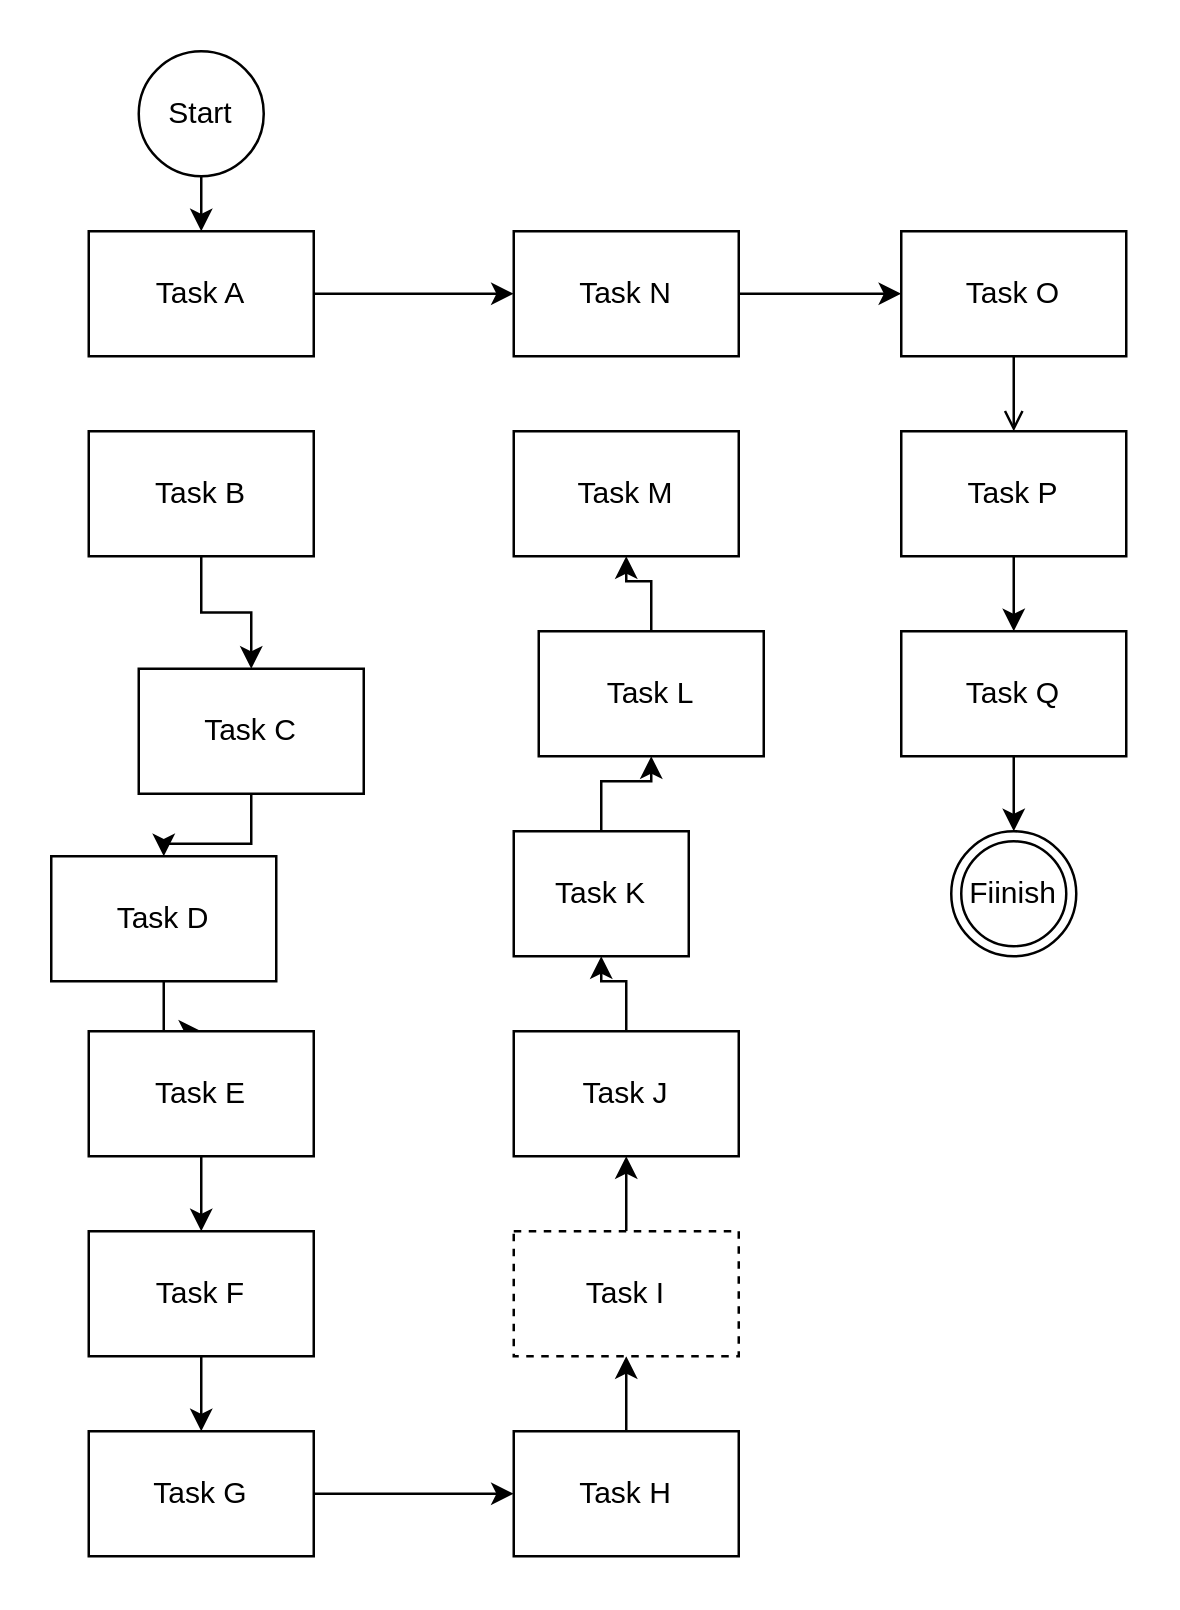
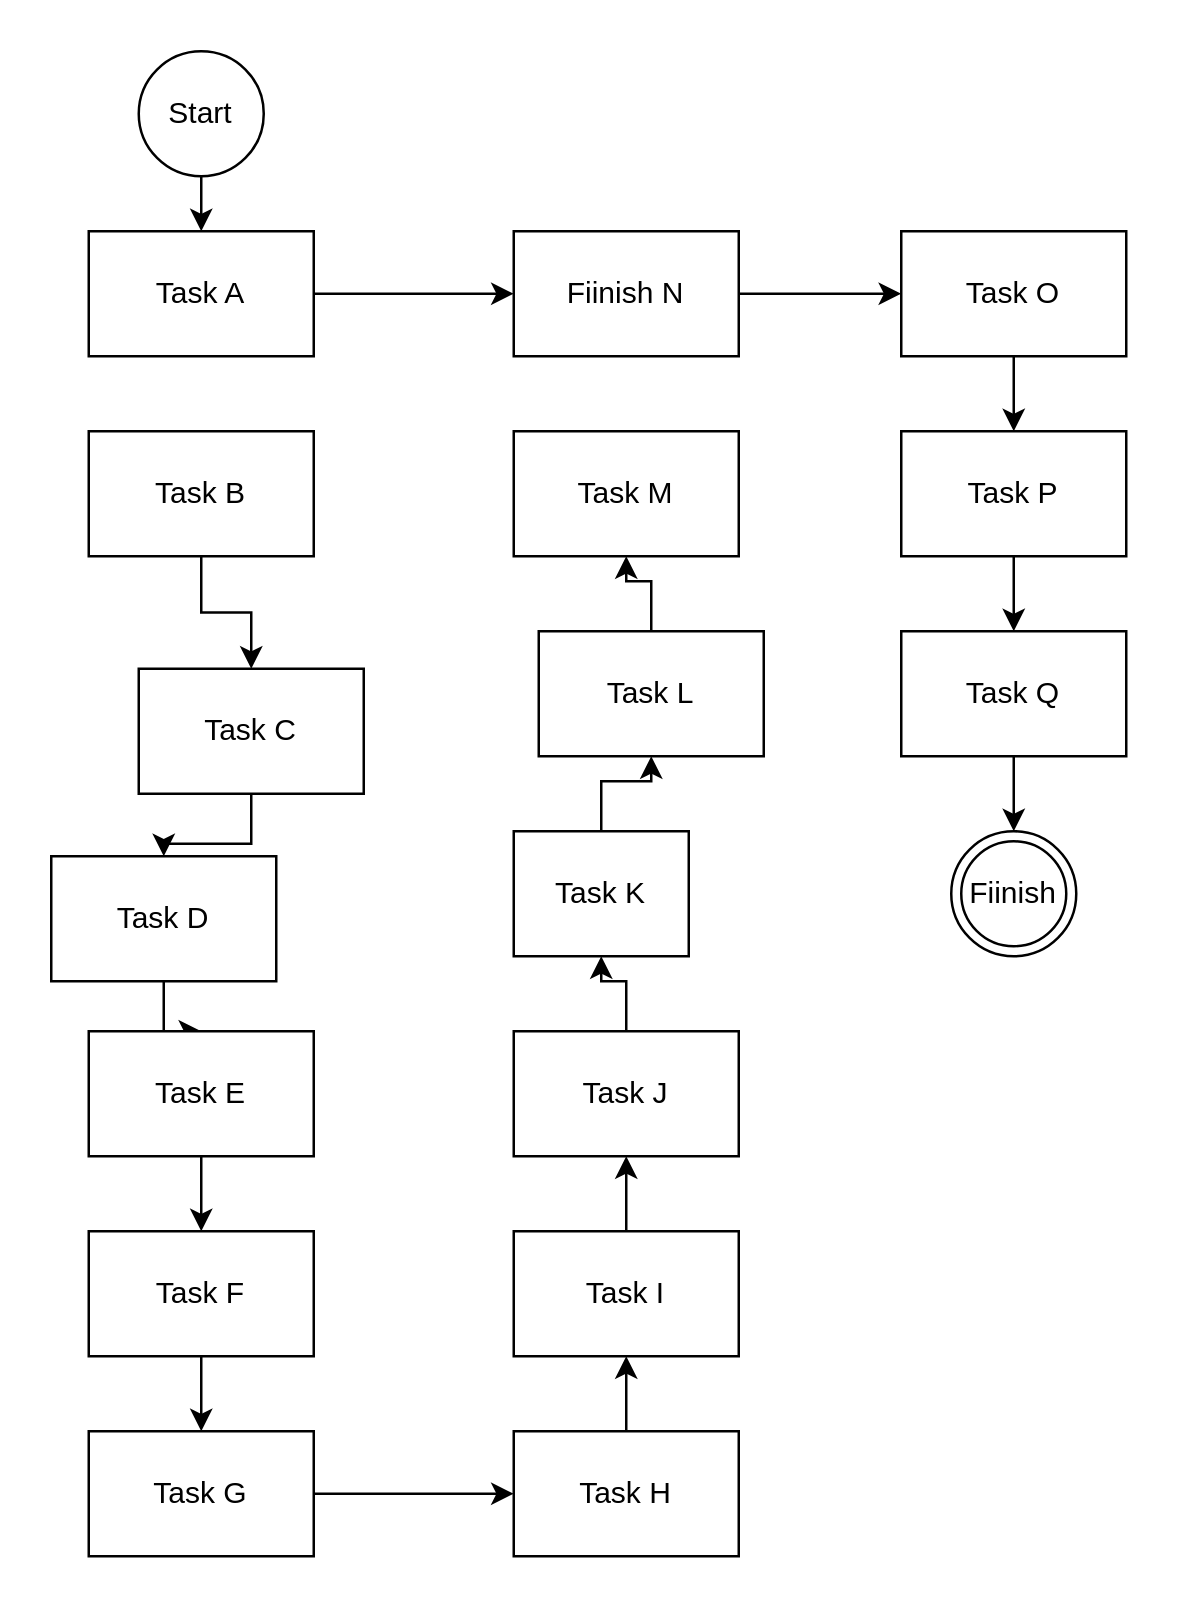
  <mxCell id="0" />
  <mxCell id="1" parent="0" />
  <mxCell id="2" style="edgeStyle=orthogonalEdgeStyle;rounded=0;orthogonalLoop=1;jettySize=auto;html=1;entryX=0.5;entryY=0;entryDx=0;entryDy=0;" edge="1" parent="1" source="3" target="6"><mxGeometry relative="1" as="geometry" /></mxCell>
  <mxCell id="3" value="Start" style="ellipse;whiteSpace=wrap;html=1;aspect=fixed;" vertex="1" parent="1"><mxGeometry x="55" y="20" width="50" height="50" as="geometry" /></mxCell>
  <mxCell id="4" value="Fiinish" style="ellipse;shape=doubleEllipse;whiteSpace=wrap;html=1;aspect=fixed;" vertex="1" parent="1"><mxGeometry x="380" y="332" width="50" height="50" as="geometry" /></mxCell>
  <mxCell id="5" value="" style="edgeStyle=orthogonalEdgeStyle;rounded=0;orthogonalLoop=1;jettySize=auto;html=1;" edge="1" parent="1" source="6" target="30"><mxGeometry relative="1" as="geometry" /></mxCell>
  <mxCell id="6" value="Task A" style="rounded=0;whiteSpace=wrap;html=1;" vertex="1" parent="1"><mxGeometry x="35" y="92" width="90" height="50" as="geometry" /></mxCell>
  <mxCell id="7" style="edgeStyle=orthogonalEdgeStyle;rounded=0;orthogonalLoop=1;jettySize=auto;html=1;entryX=0.5;entryY=0;entryDx=0;entryDy=0;" edge="1" parent="1" source="8" target="10"><mxGeometry relative="1" as="geometry" /></mxCell>
  <mxCell id="8" value="Task B" style="rounded=0;whiteSpace=wrap;html=1;" vertex="1" parent="1"><mxGeometry x="35" y="172" width="90" height="50" as="geometry" /></mxCell>
  <mxCell id="9" style="edgeStyle=orthogonalEdgeStyle;rounded=0;orthogonalLoop=1;jettySize=auto;html=1;entryX=0.5;entryY=0;entryDx=0;entryDy=0;" edge="1" parent="1" source="10" target="12"><mxGeometry relative="1" as="geometry" /></mxCell>
  <mxCell id="10" value="Task C" style="rounded=0;whiteSpace=wrap;html=1;" vertex="1" parent="1"><mxGeometry x="55" y="267" width="90" height="50" as="geometry" /></mxCell>
  <mxCell id="11" style="edgeStyle=orthogonalEdgeStyle;rounded=0;orthogonalLoop=1;jettySize=auto;html=1;entryX=0.5;entryY=0;entryDx=0;entryDy=0;" edge="1" parent="1" source="12" target="16"><mxGeometry relative="1" as="geometry" /></mxCell>
  <mxCell id="12" value="Task D" style="rounded=0;whiteSpace=wrap;html=1;" vertex="1" parent="1"><mxGeometry x="20" y="342" width="90" height="50" as="geometry" /></mxCell>
  <mxCell id="13" style="edgeStyle=orthogonalEdgeStyle;rounded=0;orthogonalLoop=1;jettySize=auto;html=1;entryX=0.5;entryY=1;entryDx=0;entryDy=0;" edge="1" parent="1" source="14" target="31"><mxGeometry relative="1" as="geometry" /></mxCell>
  <mxCell id="14" value="Task H" style="rounded=0;whiteSpace=wrap;html=1;" vertex="1" parent="1"><mxGeometry x="205" y="572" width="90" height="50" as="geometry" /></mxCell>
  <mxCell id="15" style="edgeStyle=orthogonalEdgeStyle;rounded=0;orthogonalLoop=1;jettySize=auto;html=1;entryX=0.5;entryY=0;entryDx=0;entryDy=0;" edge="1" parent="1" source="16" target="18"><mxGeometry relative="1" as="geometry" /></mxCell>
  <mxCell id="16" value="Task E" style="rounded=0;whiteSpace=wrap;html=1;" vertex="1" parent="1"><mxGeometry x="35" y="412" width="90" height="50" as="geometry" /></mxCell>
  <mxCell id="17" style="edgeStyle=orthogonalEdgeStyle;rounded=0;orthogonalLoop=1;jettySize=auto;html=1;entryX=0.5;entryY=0;entryDx=0;entryDy=0;" edge="1" parent="1" source="18" target="21"><mxGeometry relative="1" as="geometry" /></mxCell>
  <mxCell id="18" value="Task F" style="rounded=0;whiteSpace=wrap;html=1;" vertex="1" parent="1"><mxGeometry x="35" y="492" width="90" height="50" as="geometry" /></mxCell>
  <mxCell id="19" style="edgeStyle=orthogonalEdgeStyle;rounded=0;orthogonalLoop=1;jettySize=auto;html=1;entryX=0.5;entryY=1;entryDx=0;entryDy=0;" edge="1" parent="1" source="31" target="23"><mxGeometry relative="1" as="geometry" /></mxCell>
  <mxCell id="20" style="edgeStyle=orthogonalEdgeStyle;rounded=0;orthogonalLoop=1;jettySize=auto;html=1;entryX=0;entryY=0.5;entryDx=0;entryDy=0;" edge="1" parent="1" source="21" target="14"><mxGeometry relative="1" as="geometry" /></mxCell>
  <mxCell id="21" value="Task G" style="rounded=0;whiteSpace=wrap;html=1;" vertex="1" parent="1"><mxGeometry x="35" y="572" width="90" height="50" as="geometry" /></mxCell>
  <mxCell id="22" style="edgeStyle=orthogonalEdgeStyle;rounded=0;orthogonalLoop=1;jettySize=auto;html=1;entryX=0.5;entryY=1;entryDx=0;entryDy=0;" edge="1" parent="1" source="23" target="25"><mxGeometry relative="1" as="geometry" /></mxCell>
  <mxCell id="23" value="Task J" style="rounded=0;whiteSpace=wrap;html=1;" vertex="1" parent="1"><mxGeometry x="205" y="412" width="90" height="50" as="geometry" /></mxCell>
  <mxCell id="24" style="edgeStyle=orthogonalEdgeStyle;rounded=0;orthogonalLoop=1;jettySize=auto;html=1;entryX=0.5;entryY=1;entryDx=0;entryDy=0;" edge="1" parent="1" source="25" target="27"><mxGeometry relative="1" as="geometry" /></mxCell>
  <mxCell id="25" value="Task K" style="rounded=0;whiteSpace=wrap;html=1;" vertex="1" parent="1"><mxGeometry x="205" y="332" width="70" height="50" as="geometry" /></mxCell>
  <mxCell id="26" style="edgeStyle=orthogonalEdgeStyle;rounded=0;orthogonalLoop=1;jettySize=auto;html=1;entryX=0.5;entryY=1;entryDx=0;entryDy=0;" edge="1" parent="1" source="27" target="28"><mxGeometry relative="1" as="geometry" /></mxCell>
  <mxCell id="27" value="Task L" style="rounded=0;whiteSpace=wrap;html=1;" vertex="1" parent="1"><mxGeometry x="215" y="252" width="90" height="50" as="geometry" /></mxCell>
  <mxCell id="28" value="Task M" style="rounded=0;whiteSpace=wrap;html=1;" vertex="1" parent="1"><mxGeometry x="205" y="172" width="90" height="50" as="geometry" /></mxCell>
  <mxCell id="29" style="edgeStyle=orthogonalEdgeStyle;rounded=0;orthogonalLoop=1;jettySize=auto;html=1;entryX=0;entryY=0.5;entryDx=0;entryDy=0;" edge="1" parent="1" source="30" target="35"><mxGeometry relative="1" as="geometry" /></mxCell>
- <mxCell id="30" value="Task N" style="rounded=0;whiteSpace=wrap;html=1;" vertex="1" parent="1"><mxGeometry x="205" y="92" width="90" height="50" as="geometry" /></mxCell>
- <mxCell id="31" value="Task I" style="rounded=0;whiteSpace=wrap;html=1;dashed=1;" vertex="1" parent="1"><mxGeometry x="205" y="492" width="90" height="50" as="geometry" /></mxCell>
+ <mxCell id="30" value="Fiinish N" style="rounded=0;whiteSpace=wrap;html=1;" vertex="1" parent="1"><mxGeometry x="205" y="92" width="90" height="50" as="geometry" /></mxCell>
+ <mxCell id="31" value="Task I" style="rounded=0;whiteSpace=wrap;html=1;" vertex="1" parent="1"><mxGeometry x="205" y="492" width="90" height="50" as="geometry" /></mxCell>
  <mxCell id="32" style="edgeStyle=orthogonalEdgeStyle;rounded=0;orthogonalLoop=1;jettySize=auto;html=1;entryX=0.5;entryY=0;entryDx=0;entryDy=0;" edge="1" parent="1" source="33" target="37"><mxGeometry relative="1" as="geometry" /></mxCell>
  <mxCell id="33" value="Task P" style="rounded=0;whiteSpace=wrap;html=1;" vertex="1" parent="1"><mxGeometry x="360" y="172" width="90" height="50" as="geometry" /></mxCell>
- <mxCell id="34" style="edgeStyle=orthogonalEdgeStyle;rounded=0;orthogonalLoop=1;jettySize=auto;html=1;entryX=0.5;entryY=0;entryDx=0;entryDy=0;endArrow=open;" edge="1" parent="1" source="35" target="33"><mxGeometry relative="1" as="geometry" /></mxCell>
+ <mxCell id="34" style="edgeStyle=orthogonalEdgeStyle;rounded=0;orthogonalLoop=1;jettySize=auto;html=1;entryX=0.5;entryY=0;entryDx=0;entryDy=0;" edge="1" parent="1" source="35" target="33"><mxGeometry relative="1" as="geometry" /></mxCell>
  <mxCell id="35" value="Task O" style="rounded=0;whiteSpace=wrap;html=1;" vertex="1" parent="1"><mxGeometry x="360" y="92" width="90" height="50" as="geometry" /></mxCell>
  <mxCell id="36" style="edgeStyle=orthogonalEdgeStyle;rounded=0;orthogonalLoop=1;jettySize=auto;html=1;entryX=0.5;entryY=0;entryDx=0;entryDy=0;" edge="1" parent="1" source="37" target="4"><mxGeometry relative="1" as="geometry" /></mxCell>
  <mxCell id="37" value="Task Q" style="rounded=0;whiteSpace=wrap;html=1;" vertex="1" parent="1"><mxGeometry x="360" y="252" width="90" height="50" as="geometry" /></mxCell>
